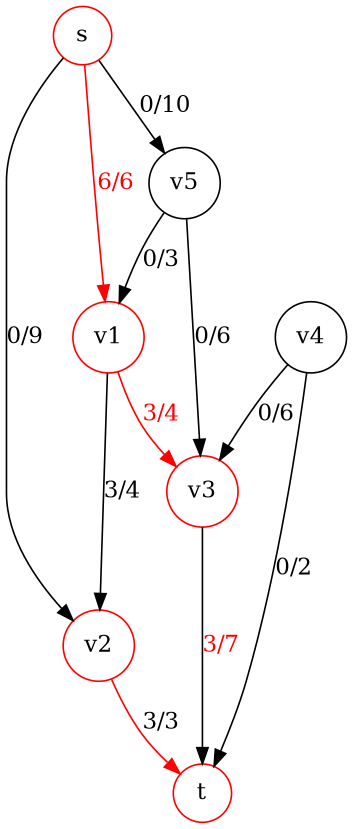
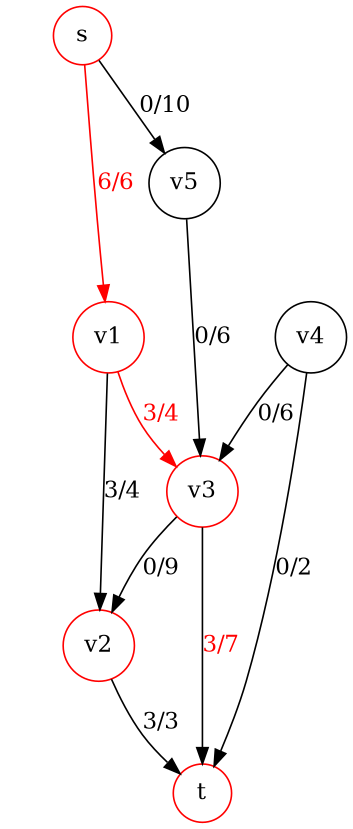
  digraph {
    node [color=red shape=circle]
    s
    v1
    v3
    t
    v5 [color=""]
    v2
    v4 [color=""]
    subgraph sub_1 {
      s
      v1
      v3
      t
    }
    s -> v1 [color=red fontcolor=red label="6/6"]
    s -> v5 [label="0/10"]
    v1 -> v3 [color=red fontcolor=red label="3/4"]
    v1 -> v2 [label="3/4"]
    v3 -> t [color=black fontcolor=red label="3/7"]
-   s -> v2 [label="0/9"]
-   v5 -> v1 [label="0/3"]
+   v3 -> v2 [label="0/9"]
    v5 -> v3 [label="0/6"]
-   v2 -> t [label="3/3" color=red]
+   v2 -> t [label="3/3"]
    v4 -> v3 [label="0/6"]
    v4 -> t [label="0/2"]
  }
